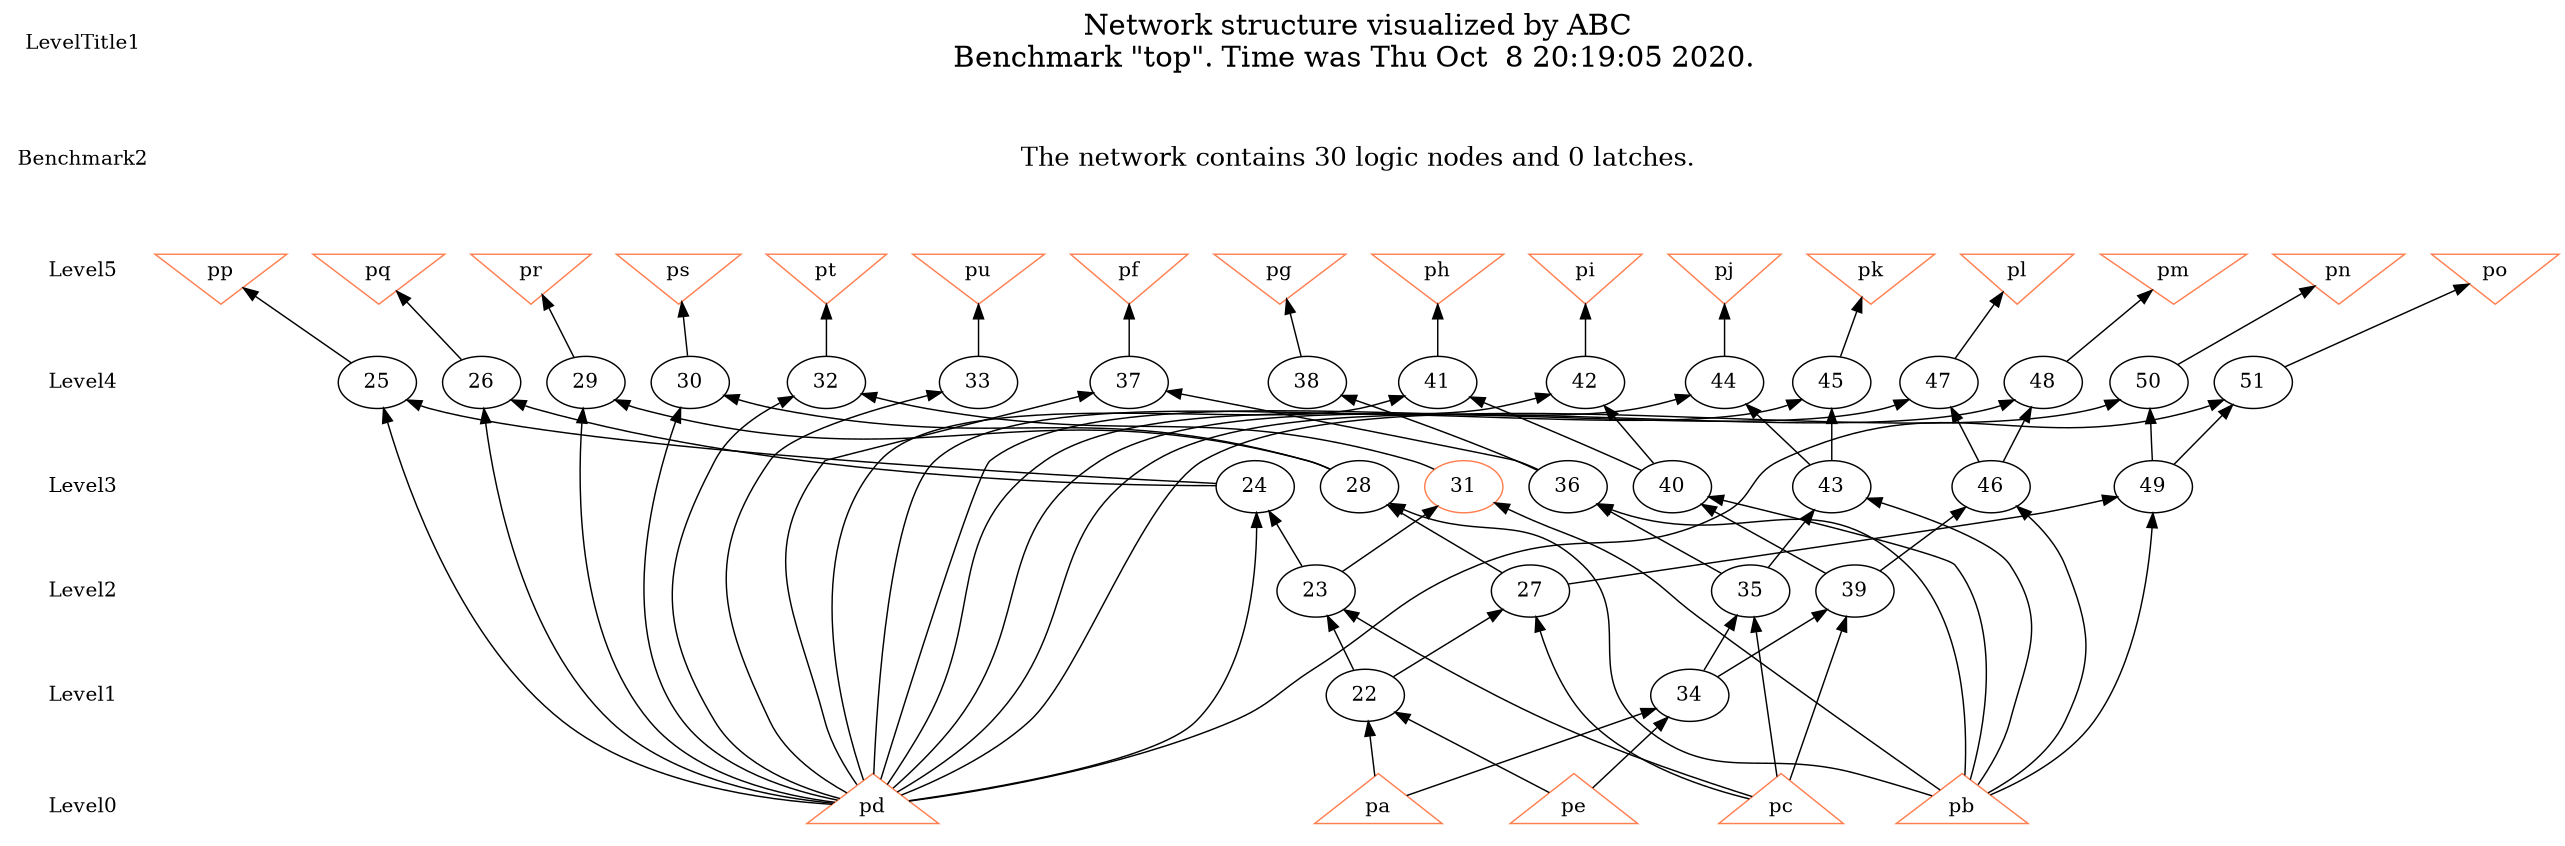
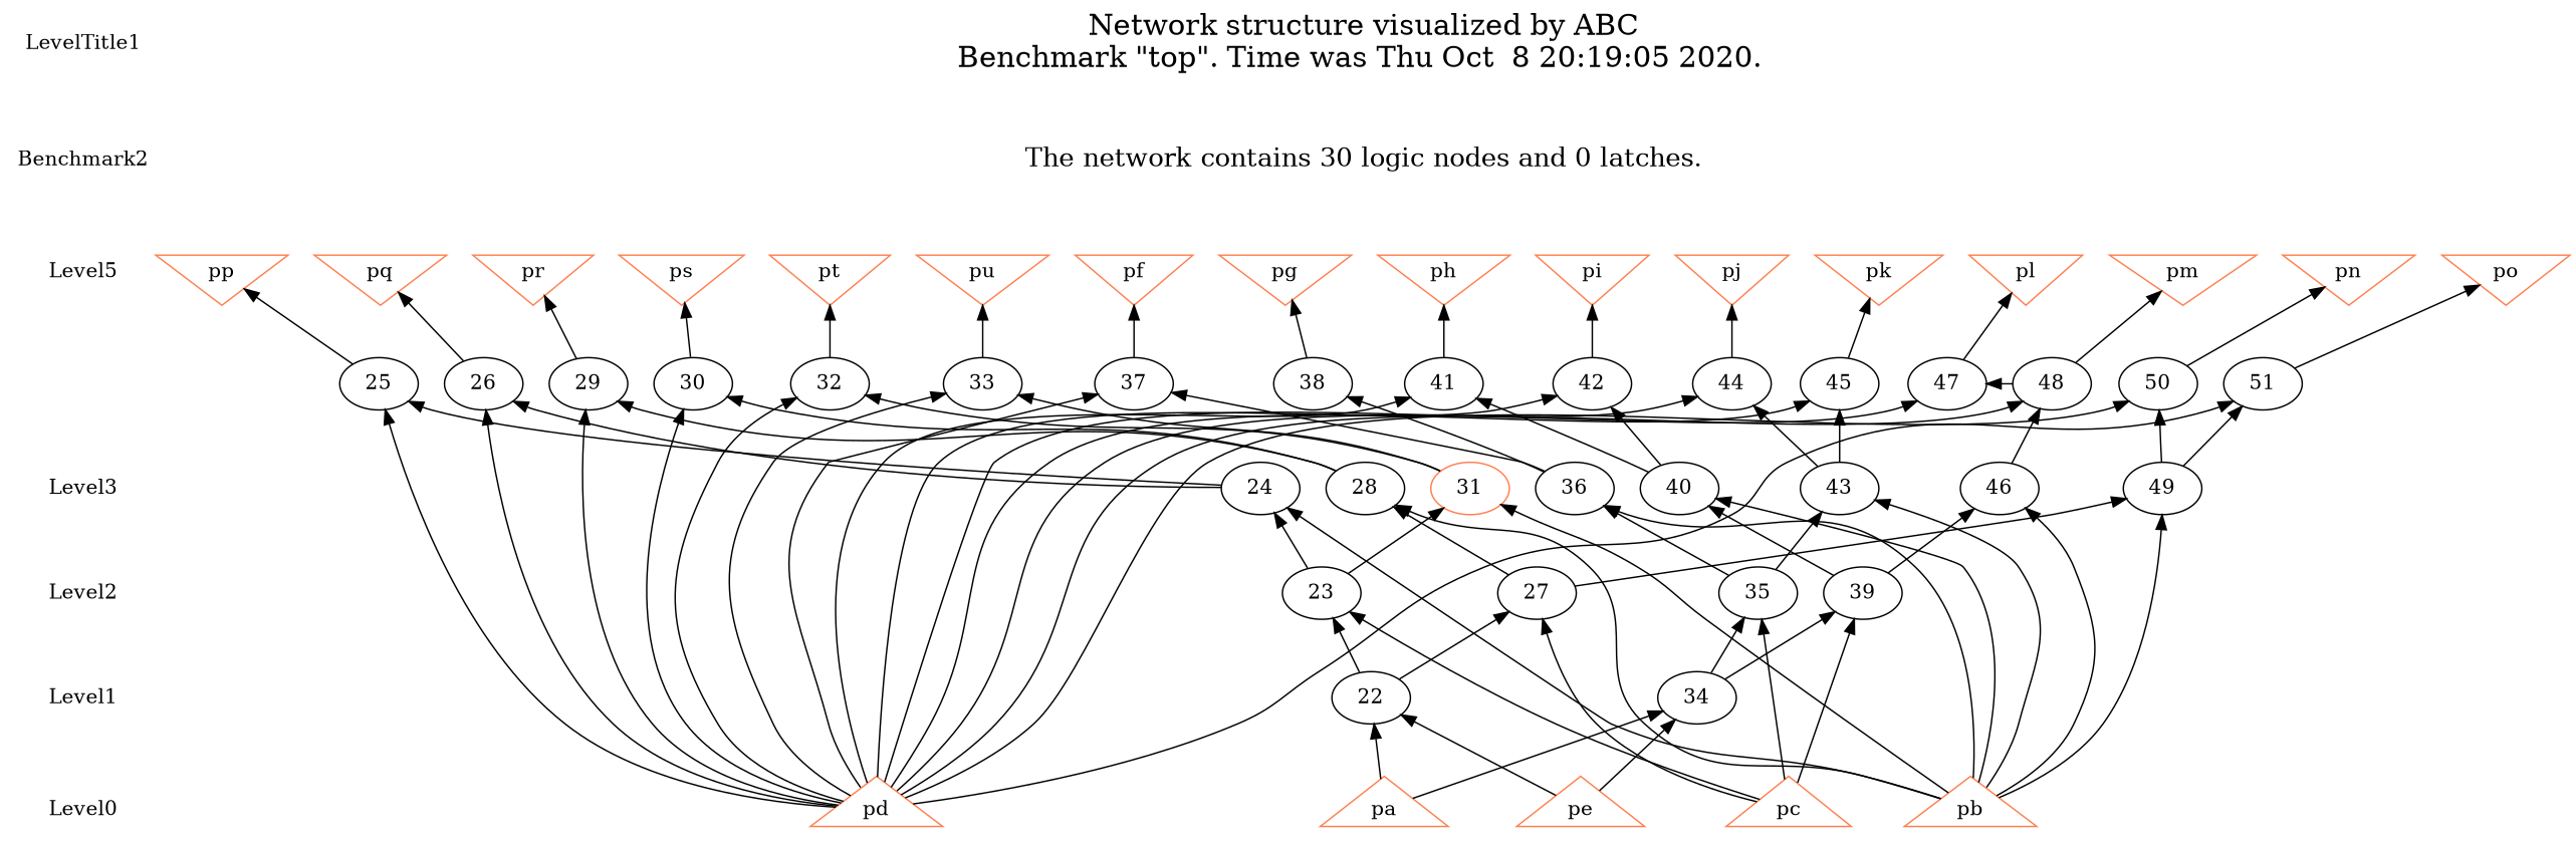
  digraph {
    node [shape=ellipse]
    edge [dir=back style=solid]
    LevelTitle1 [shape=plaintext]
    n2 [label=Benchmark2 shape=plaintext]
    Level5 [shape=plaintext]
-   Level4 [shape=plaintext]
    Level3 [shape=plaintext]
    Level2 [shape=plaintext]
    Level1 [shape=plaintext]
    Level0 [shape=plaintext]
    n9 [fontname="Times-Roman" fontsize=20 label="Network structure visualized by ABC\nBenchmark \"top\". Time was Thu Oct  8 20:19:05 2020. " shape=plaintext]
    n10 [fontname="Times-Roman" fontsize=18 label="The network contains 30 logic nodes and 0 latches.\n" shape=plaintext]
    n11 [color=coral fillcolor=coral label=pp shape=invtriangle]
    n12 [color=coral fillcolor=coral label=pq shape=invtriangle]
    n13 [color=coral fillcolor=coral label=pr shape=invtriangle]
    n14 [color=coral fillcolor=coral label=ps shape=invtriangle]
    n15 [color=coral fillcolor=coral label=pt shape=invtriangle]
    n16 [color=coral fillcolor=coral label=pu shape=invtriangle]
    n17 [color=coral fillcolor=coral label=pf shape=invtriangle]
    n18 [color=coral fillcolor=coral label=pg shape=invtriangle]
    n19 [color=coral fillcolor=coral label=ph shape=invtriangle]
    n20 [color=coral fillcolor=coral label=pi shape=invtriangle]
    n21 [color=coral fillcolor=coral label=pj shape=invtriangle]
    n22 [color=coral fillcolor=coral label=pk shape=invtriangle]
    n23 [color=coral fillcolor=coral label=pl shape=invtriangle]
    n24 [color=coral fillcolor=coral label=pm shape=invtriangle]
    n25 [color=coral fillcolor=coral label=pn shape=invtriangle]
    n26 [color=coral fillcolor=coral label=po shape=invtriangle]
    n27 [label="25\n"]
    n28 [label="26\n"]
    n29 [label="29\n"]
    n30 [label="30\n"]
    n31 [label="32\n"]
    n32 [label="33\n"]
    n33 [label="37\n"]
    n34 [label="38\n"]
    n35 [label="41\n"]
    n36 [label="42\n"]
    n37 [label="44\n"]
    n38 [label="45\n"]
    n39 [label="47\n"]
    n40 [label="48\n"]
    n41 [label="50\n"]
    n42 [label="51\n"]
    n43 [label="24\n"]
    n44 [label="28\n"]
    n45 [color=coral label="31\n"]
    n46 [label="36\n"]
    n47 [label="40\n"]
    n48 [label="43\n"]
    n49 [label="46\n"]
    n50 [label="49\n"]
    n51 [label="23\n"]
    n52 [label="27\n"]
    n53 [label="35\n"]
    n54 [label="39\n"]
    n55 [label="22\n"]
    n56 [label="34\n"]
    n57 [color=coral fillcolor=coral label=pa shape=triangle]
    n58 [color=coral fillcolor=coral label=pb shape=triangle]
    n59 [color=coral fillcolor=coral label=pc shape=triangle]
    n60 [color=coral fillcolor=coral label=pd shape=triangle]
    n61 [color=coral fillcolor=coral label=pe shape=triangle]
    subgraph sub_1 {
      LevelTitle1
      n2
      Level5
-     Level4
      Level3
      Level2
      Level1
      Level0
    }
    subgraph sub_2 {
      rank=same
      LevelTitle1
      n9
    }
    subgraph sub_3 {
      rank=same
      n2
      n10
    }
    subgraph sub_4 {
      rank=same
      Level5
      n11
      n12
      n13
      n14
      n15
      n16
      n17
      n18
      n19
      n20
      n21
      n22
      n23
      n24
      n25
      n26
    }
    subgraph sub_5 {
      rank=same
-     Level4
      n27
      n28
      n29
      n30
      n31
      n32
      n33
      n34
      n35
      n36
      n37
      n38
      n39
      n40
      n41
      n42
    }
    subgraph sub_6 {
      rank=same
      Level3
      n43
      n44
      n45
      n46
      n47
      n48
      n49
      n50
    }
    subgraph sub_7 {
      rank=same
      Level2
      n51
      n52
      n53
      n54
    }
    subgraph sub_8 {
      rank=same
      Level1
      n55
      n56
    }
    subgraph sub_9 {
      rank=same
      Level0
      n57
      n58
      n59
      n60
      n61
    }
    LevelTitle1 -> n2 [style=invis]
    n2 -> Level5 [style=invis]
-   Level5 -> Level4 [style=invis]
-   Level4 -> Level3 [style=invis]
    Level3 -> Level2 [style=invis]
    Level2 -> Level1 [style=invis]
    Level1 -> Level0 [style=invis]
    n9 -> n10 [style=invis]
    n10 -> n11 [style=invis]
    n10 -> n12 [style=invis]
    n10 -> n13 [style=invis]
    n10 -> n14 [style=invis]
    n10 -> n15 [style=invis]
    n10 -> n16 [style=invis]
    n10 -> n17 [style=invis]
    n10 -> n18 [style=invis]
    n10 -> n19 [style=invis]
    n10 -> n20 [style=invis]
    n10 -> n21 [style=invis]
    n10 -> n22 [style=invis]
    n10 -> n23 [style=invis]
    n10 -> n24 [style=invis]
    n10 -> n25 [style=invis]
    n10 -> n26 [style=invis]
    n11 -> n12 [style=invis]
    n11 -> n27
    n12 -> n13 [style=invis]
    n12 -> n28
    n13 -> n14 [style=invis]
    n13 -> n29
    n14 -> n15 [style=invis]
    n14 -> n30
    n15 -> n16 [style=invis]
    n15 -> n31
    n16 -> n17 [style=invis]
    n16 -> n32
    n17 -> n18 [style=invis]
    n17 -> n33
    n18 -> n19 [style=invis]
    n18 -> n34
    n19 -> n20 [style=invis]
    n19 -> n35
    n20 -> n21 [style=invis]
    n20 -> n36
    n21 -> n22 [style=invis]
    n21 -> n37
    n22 -> n23 [style=invis]
    n22 -> n38
    n23 -> n24 [style=invis]
    n23 -> n39
    n24 -> n25 [style=invis]
    n24 -> n40
    n25 -> n26 [style=invis]
    n25 -> n41
    n26 -> n42
    n27 -> n43
    n27 -> n60
    n28 -> n43
    n28 -> n60
    n29 -> n44
    n29 -> n60
    n30 -> n44
    n30 -> n60
    n31 -> n45
    n31 -> n60
+   n32 -> n45
    n32 -> n60
    n33 -> n46
    n33 -> n60
    n34 -> n46
    n35 -> n47
    n35 -> n60
    n36 -> n47
    n36 -> n60
    n37 -> n48
    n37 -> n60
    n38 -> n48
    n38 -> n60
-   n39 -> n49
+   n39 -> n40
    n39 -> n60
    n40 -> n49
    n40 -> n60
    n41 -> n50
    n41 -> n60
    n42 -> n50
    n42 -> n60
    n43 -> n51
-   n43 -> n60
+   n43 -> n58
    n44 -> n52
    n44 -> n58
    n45 -> n51
    n45 -> n58
    n46 -> n53
    n46 -> n58
    n47 -> n54
    n47 -> n58
    n48 -> n53
    n48 -> n58
    n49 -> n54
    n49 -> n58
    n50 -> n52
    n50 -> n58
    n51 -> n55
    n51 -> n59
    n52 -> n55
    n52 -> n59
    n53 -> n56
    n53 -> n59
    n54 -> n56
    n54 -> n59
    n55 -> n57
    n55 -> n61
    n56 -> n57
    n56 -> n61
  }
